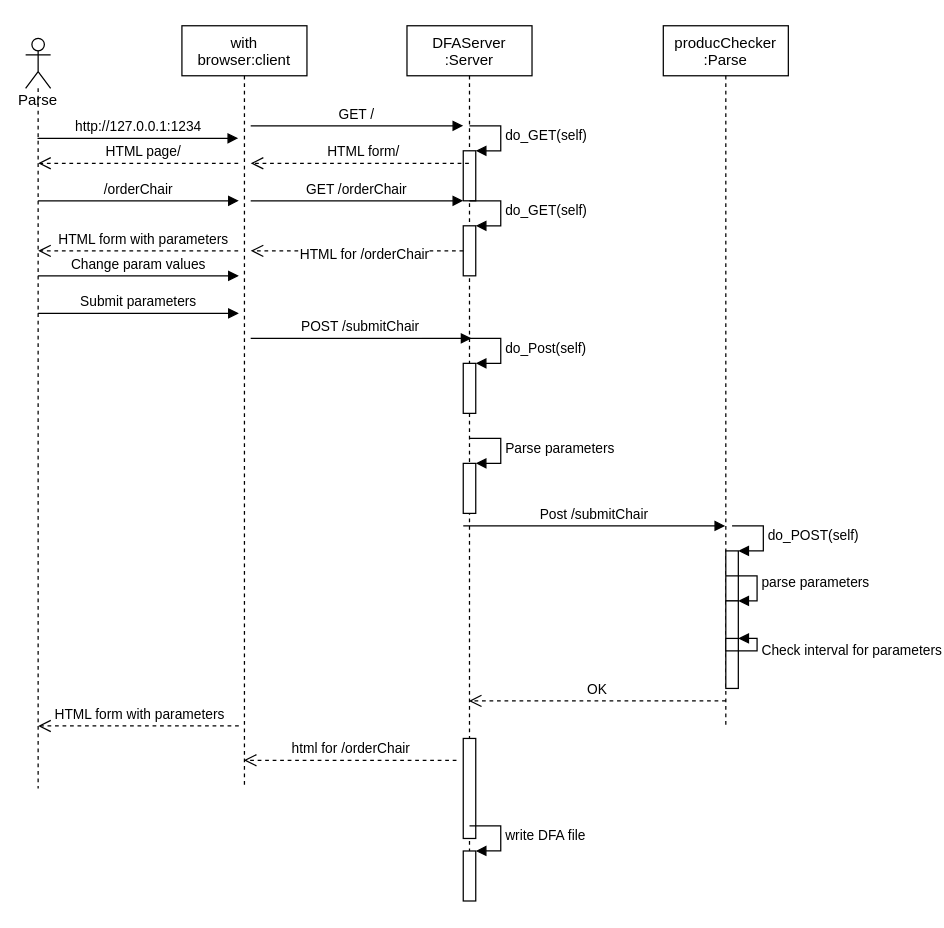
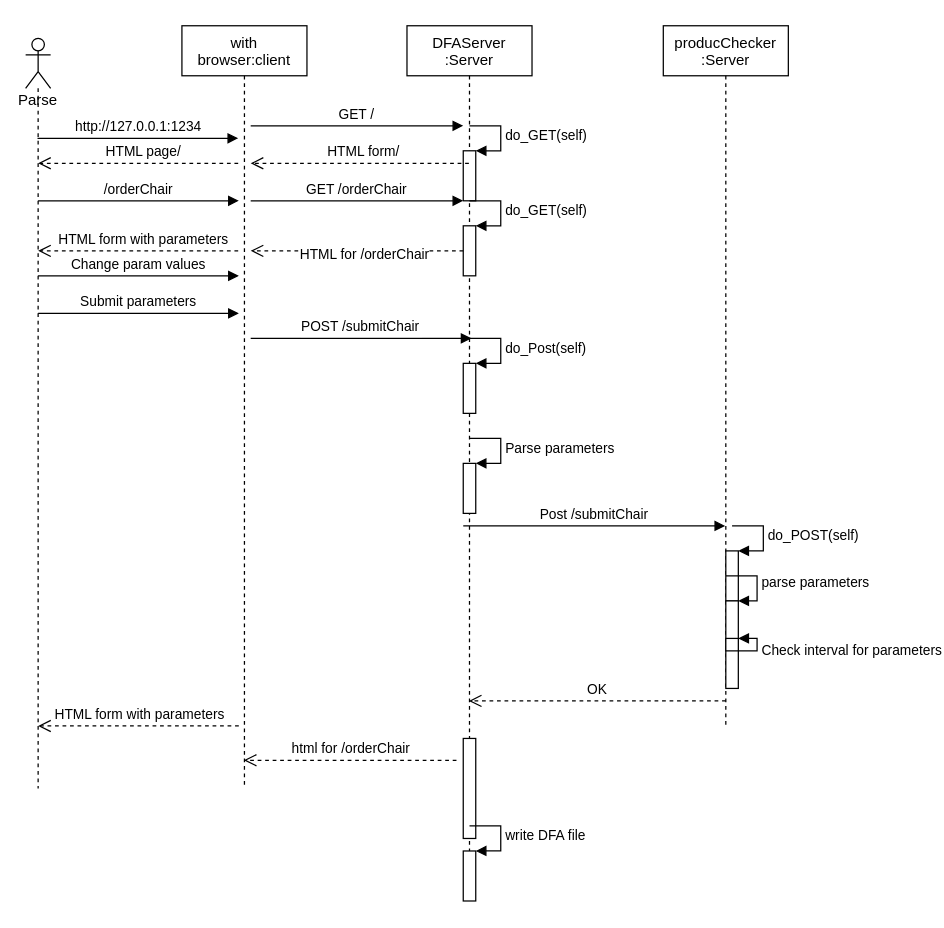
  <mxCell id="0" />
  <mxCell id="1" parent="0" />
  <mxCell id="2" value="with&#10;browser:client" style="shape=umlLifeline;perimeter=lifelinePerimeter;container=1;collapsible=0;recursiveResize=0;rounded=0;shadow=0;strokeWidth=1;" parent="1" vertex="1"><mxGeometry x="145" y="20" width="100" height="610" as="geometry" /></mxCell>
  <mxCell id="3" value="DFAServer&#10;:Server" style="shape=umlLifeline;perimeter=lifelinePerimeter;container=1;collapsible=0;recursiveResize=0;rounded=0;shadow=0;strokeWidth=1;" parent="1" vertex="1"><mxGeometry x="325" y="20" width="100" height="700" as="geometry" /></mxCell>
  <mxCell id="4" value="" style="html=1;points=[];perimeter=orthogonalPerimeter;" parent="3" vertex="1"><mxGeometry x="45" y="100" width="10" height="40" as="geometry" /></mxCell>
  <mxCell id="5" value="do_GET(self)" style="edgeStyle=orthogonalEdgeStyle;html=1;align=left;spacingLeft=2;endArrow=block;rounded=0;entryX=1;entryY=0;" parent="3" target="4" edge="1"><mxGeometry relative="1" as="geometry"><mxPoint x="50" y="80" as="sourcePoint" /><Array as="points"><mxPoint x="75" y="80" /></Array></mxGeometry></mxCell>
  <mxCell id="6" value="" style="html=1;points=[];perimeter=orthogonalPerimeter;" vertex="1" parent="3"><mxGeometry x="45" y="160" width="10" height="40" as="geometry" /></mxCell>
  <mxCell id="7" value="do_GET(self)" style="edgeStyle=orthogonalEdgeStyle;html=1;align=left;spacingLeft=2;endArrow=block;rounded=0;entryX=1;entryY=0;" edge="1" target="6" parent="3"><mxGeometry relative="1" as="geometry"><mxPoint x="50" y="140" as="sourcePoint" /><Array as="points"><mxPoint x="75" y="140" /></Array></mxGeometry></mxCell>
  <mxCell id="8" value="" style="html=1;points=[];perimeter=orthogonalPerimeter;" vertex="1" parent="3"><mxGeometry x="45" y="270" width="10" height="40" as="geometry" /></mxCell>
  <mxCell id="9" value="do_Post(self)" style="edgeStyle=orthogonalEdgeStyle;html=1;align=left;spacingLeft=2;endArrow=block;rounded=0;entryX=1;entryY=0;" edge="1" target="8" parent="3"><mxGeometry relative="1" as="geometry"><mxPoint x="50" y="250" as="sourcePoint" /><Array as="points"><mxPoint x="75" y="250" /></Array></mxGeometry></mxCell>
  <mxCell id="10" value="" style="html=1;points=[];perimeter=orthogonalPerimeter;" vertex="1" parent="3"><mxGeometry x="45" y="350" width="10" height="40" as="geometry" /></mxCell>
  <mxCell id="11" value="Parse parameters" style="edgeStyle=orthogonalEdgeStyle;html=1;align=left;spacingLeft=2;endArrow=block;rounded=0;entryX=1;entryY=0;" edge="1" target="10" parent="3"><mxGeometry relative="1" as="geometry"><mxPoint x="50" y="330" as="sourcePoint" /><Array as="points"><mxPoint x="75" y="330" /></Array></mxGeometry></mxCell>
  <mxCell id="12" value="" style="html=1;points=[];perimeter=orthogonalPerimeter;" vertex="1" parent="3"><mxGeometry x="45" y="570" width="10" height="80" as="geometry" /></mxCell>
  <mxCell id="13" value="" style="html=1;points=[];perimeter=orthogonalPerimeter;" vertex="1" parent="3"><mxGeometry x="45" y="660" width="10" height="40" as="geometry" /></mxCell>
  <mxCell id="14" value="write DFA file" style="edgeStyle=orthogonalEdgeStyle;html=1;align=left;spacingLeft=2;endArrow=block;rounded=0;entryX=1;entryY=0;" edge="1" target="13" parent="3"><mxGeometry relative="1" as="geometry"><mxPoint x="50" y="640" as="sourcePoint" /><Array as="points"><mxPoint x="75" y="640" /></Array></mxGeometry></mxCell>
  <mxCell id="15" value="" style="verticalAlign=bottom;endArrow=open;dashed=1;endSize=8;shadow=0;strokeWidth=1;" parent="1" source="3" edge="1"><mxGeometry x="-0.059" y="-102" relative="1" as="geometry"><mxPoint x="200" y="130" as="targetPoint" /><Array as="points"><mxPoint x="290" y="130" /></Array><mxPoint as="offset" /></mxGeometry></mxCell>
  <mxCell id="16" value="HTML form/" style="edgeLabel;html=1;align=center;verticalAlign=middle;resizable=0;points=[];" parent="15" vertex="1" connectable="0"><mxGeometry x="0.098" y="2" relative="1" as="geometry"><mxPoint x="11.21" y="-12" as="offset" /></mxGeometry></mxCell>
  <mxCell id="17" value="GET /" style="verticalAlign=bottom;endArrow=block;shadow=0;strokeWidth=1;" parent="1" edge="1"><mxGeometry relative="1" as="geometry"><mxPoint x="200" y="100" as="sourcePoint" /><mxPoint x="370" y="100" as="targetPoint" /></mxGeometry></mxCell>
  <mxCell id="18" value="" style="verticalAlign=bottom;endArrow=open;dashed=1;endSize=8;exitX=0;exitY=0.5;shadow=0;strokeWidth=1;exitDx=0;exitDy=0;exitPerimeter=0;" parent="1" edge="1" source="6"><mxGeometry relative="1" as="geometry"><mxPoint x="200" y="200" as="targetPoint" /><mxPoint x="205" y="216" as="sourcePoint" /></mxGeometry></mxCell>
  <mxCell id="19" value="HTML for /orderChair" style="edgeLabel;html=1;align=center;verticalAlign=middle;resizable=0;points=[];" vertex="1" connectable="0" parent="18"><mxGeometry x="-0.058" y="2" relative="1" as="geometry"><mxPoint as="offset" /></mxGeometry></mxCell>
  <mxCell id="20" value="Parse" style="shape=umlLifeline;participant=umlActor;perimeter=lifelinePerimeter;whiteSpace=wrap;html=1;container=1;collapsible=0;recursiveResize=0;verticalAlign=top;spacingTop=36;outlineConnect=0;" parent="1" vertex="1"><mxGeometry x="20" y="30" width="20" height="600" as="geometry" /></mxCell>
  <mxCell id="21" value="http://127.0.0.1:1234" style="html=1;verticalAlign=bottom;endArrow=block;" parent="1" source="20" edge="1"><mxGeometry width="80" relative="1" as="geometry"><mxPoint x="140" y="180" as="sourcePoint" /><mxPoint x="190" y="110" as="targetPoint" /><Array as="points"><mxPoint x="120" y="110" /></Array></mxGeometry></mxCell>
  <mxCell id="22" value="" style="verticalAlign=bottom;endArrow=open;dashed=1;endSize=8;shadow=0;strokeWidth=1;" parent="1" edge="1"><mxGeometry x="-0.059" y="-102" relative="1" as="geometry"><mxPoint x="30" y="130" as="targetPoint" /><mxPoint x="190" y="130" as="sourcePoint" /><Array as="points" /><mxPoint as="offset" /></mxGeometry></mxCell>
  <mxCell id="23" value="HTML page/" style="edgeLabel;html=1;align=center;verticalAlign=middle;resizable=0;points=[];" parent="22" vertex="1" connectable="0"><mxGeometry x="0.098" y="2" relative="1" as="geometry"><mxPoint x="11.21" y="-12" as="offset" /></mxGeometry></mxCell>
  <mxCell id="24" value="/orderChair" style="html=1;verticalAlign=bottom;endArrow=block;" edge="1" parent="1"><mxGeometry width="80" relative="1" as="geometry"><mxPoint x="30" y="160" as="sourcePoint" /><mxPoint x="190.5" y="160" as="targetPoint" /><Array as="points"><mxPoint x="120.5" y="160" /></Array></mxGeometry></mxCell>
  <mxCell id="25" value="GET /orderChair" style="verticalAlign=bottom;endArrow=block;entryX=0;entryY=0;shadow=0;strokeWidth=1;" edge="1" parent="1"><mxGeometry relative="1" as="geometry"><mxPoint x="200" y="160" as="sourcePoint" /><mxPoint x="370" y="160" as="targetPoint" /></mxGeometry></mxCell>
  <mxCell id="26" value="" style="verticalAlign=bottom;endArrow=open;dashed=1;endSize=8;shadow=0;strokeWidth=1;" edge="1" parent="1"><mxGeometry x="-0.059" y="-102" relative="1" as="geometry"><mxPoint x="30" y="200" as="targetPoint" /><mxPoint x="190" y="200" as="sourcePoint" /><Array as="points" /><mxPoint as="offset" /></mxGeometry></mxCell>
  <mxCell id="27" value="HTML form with parameters" style="edgeLabel;html=1;align=center;verticalAlign=middle;resizable=0;points=[];" vertex="1" connectable="0" parent="26"><mxGeometry x="0.098" y="2" relative="1" as="geometry"><mxPoint x="11.21" y="-12" as="offset" /></mxGeometry></mxCell>
  <mxCell id="28" value="Change param values" style="html=1;verticalAlign=bottom;endArrow=block;" edge="1" parent="1"><mxGeometry width="80" relative="1" as="geometry"><mxPoint x="30" y="220" as="sourcePoint" /><mxPoint x="190.5" y="220" as="targetPoint" /><Array as="points"><mxPoint x="120.5" y="220" /></Array></mxGeometry></mxCell>
  <mxCell id="29" value="Submit parameters" style="html=1;verticalAlign=bottom;endArrow=block;" edge="1" parent="1"><mxGeometry width="80" relative="1" as="geometry"><mxPoint x="30" y="250" as="sourcePoint" /><mxPoint x="190.5" y="250" as="targetPoint" /><Array as="points"><mxPoint x="120.5" y="250" /></Array></mxGeometry></mxCell>
  <mxCell id="30" value="POST /submitChair" style="verticalAlign=bottom;endArrow=block;entryX=0;entryY=0;shadow=0;strokeWidth=1;" edge="1" parent="1"><mxGeometry relative="1" as="geometry"><mxPoint x="200" y="270" as="sourcePoint" /><mxPoint x="376.6" y="270" as="targetPoint" /></mxGeometry></mxCell>
- <mxCell id="31" value="producChecker&#10;:Parse" style="shape=umlLifeline;perimeter=lifelinePerimeter;container=1;collapsible=0;recursiveResize=0;rounded=0;shadow=0;strokeWidth=1;" vertex="1" parent="1"><mxGeometry x="530" y="20" width="100" height="560" as="geometry" /></mxCell>
+ <mxCell id="31" value="producChecker&#10;:Server" style="shape=umlLifeline;perimeter=lifelinePerimeter;container=1;collapsible=0;recursiveResize=0;rounded=0;shadow=0;strokeWidth=1;" vertex="1" parent="1"><mxGeometry x="530" y="20" width="100" height="560" as="geometry" /></mxCell>
  <mxCell id="32" value="" style="html=1;points=[];perimeter=orthogonalPerimeter;" vertex="1" parent="31"><mxGeometry x="50" y="420" width="10" height="40" as="geometry" /></mxCell>
  <mxCell id="33" value="do_POST(self)" style="edgeStyle=orthogonalEdgeStyle;html=1;align=left;spacingLeft=2;endArrow=block;rounded=0;entryX=1;entryY=0;" edge="1" target="32" parent="31"><mxGeometry relative="1" as="geometry"><mxPoint x="55" y="400" as="sourcePoint" /><Array as="points"><mxPoint x="80" y="400" /></Array></mxGeometry></mxCell>
  <mxCell id="34" value="" style="html=1;points=[];perimeter=orthogonalPerimeter;" vertex="1" parent="31"><mxGeometry x="50" y="460" width="10" height="40" as="geometry" /></mxCell>
  <mxCell id="35" value="parse parameters" style="edgeStyle=orthogonalEdgeStyle;html=1;align=left;spacingLeft=2;endArrow=block;rounded=0;entryX=1;entryY=0;" edge="1" target="34" parent="31"><mxGeometry relative="1" as="geometry"><mxPoint x="50" y="440" as="sourcePoint" /><Array as="points"><mxPoint x="75" y="440" /></Array></mxGeometry></mxCell>
  <mxCell id="36" value="" style="html=1;points=[];perimeter=orthogonalPerimeter;" vertex="1" parent="31"><mxGeometry x="50" y="490" width="10" height="40" as="geometry" /></mxCell>
  <mxCell id="37" value="Check interval for parameters" style="edgeStyle=orthogonalEdgeStyle;html=1;align=left;spacingLeft=2;endArrow=block;rounded=0;entryX=1;entryY=0;" edge="1" target="36" parent="31"><mxGeometry relative="1" as="geometry"><mxPoint x="50" y="500" as="sourcePoint" /><Array as="points"><mxPoint x="75" y="500" /></Array></mxGeometry></mxCell>
  <mxCell id="38" value="Post /submitChair" style="verticalAlign=bottom;endArrow=block;shadow=0;strokeWidth=1;exitX=0.484;exitY=0.261;exitDx=0;exitDy=0;exitPerimeter=0;" edge="1" parent="1" target="31"><mxGeometry relative="1" as="geometry"><mxPoint x="370" y="420" as="sourcePoint" /><mxPoint x="546.6" y="421.7" as="targetPoint" /></mxGeometry></mxCell>
  <mxCell id="39" value="OK" style="html=1;verticalAlign=bottom;endArrow=open;dashed=1;endSize=8;" edge="1" parent="1" target="3"><mxGeometry relative="1" as="geometry"><mxPoint x="580" y="560" as="sourcePoint" /><mxPoint x="500" y="560" as="targetPoint" /></mxGeometry></mxCell>
  <mxCell id="40" value="html for /orderChair" style="html=1;verticalAlign=bottom;endArrow=open;dashed=1;endSize=8;exitX=-0.543;exitY=0.218;exitDx=0;exitDy=0;exitPerimeter=0;" edge="1" source="12" parent="1" target="2"><mxGeometry relative="1" as="geometry"><mxPoint x="340" y="406" as="targetPoint" /></mxGeometry></mxCell>
  <mxCell id="41" value="HTML form with parameters" style="html=1;verticalAlign=bottom;endArrow=open;dashed=1;endSize=8;exitX=-0.543;exitY=0.218;exitDx=0;exitDy=0;exitPerimeter=0;" edge="1" parent="1"><mxGeometry relative="1" as="geometry"><mxPoint x="30" y="580" as="targetPoint" /><mxPoint x="190.5" y="580" as="sourcePoint" /></mxGeometry></mxCell>
